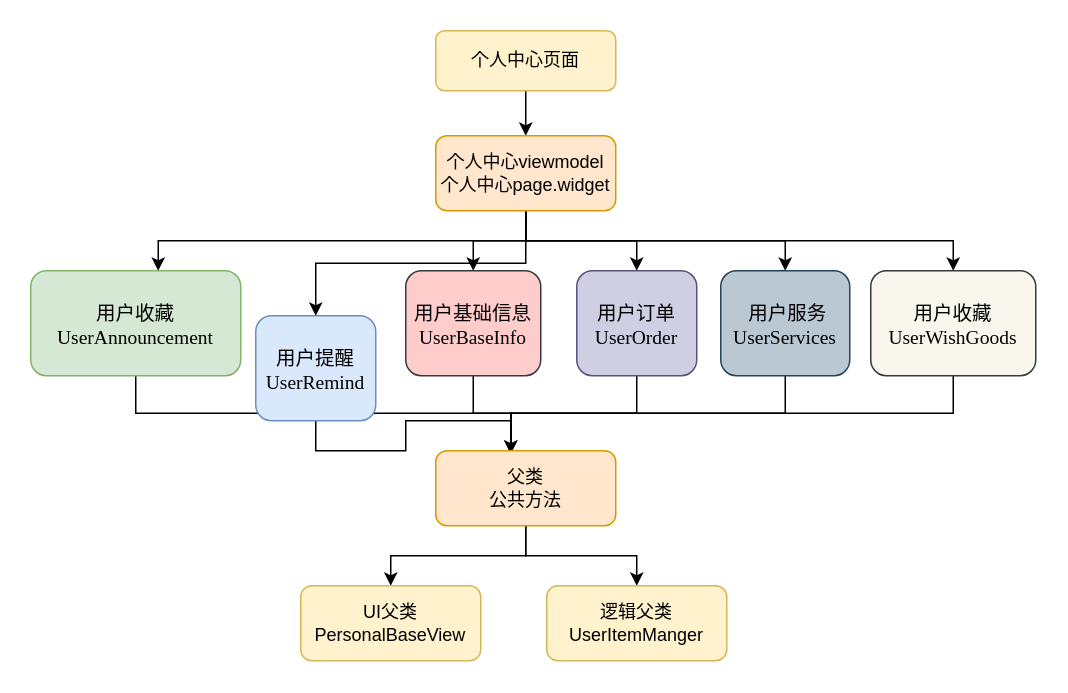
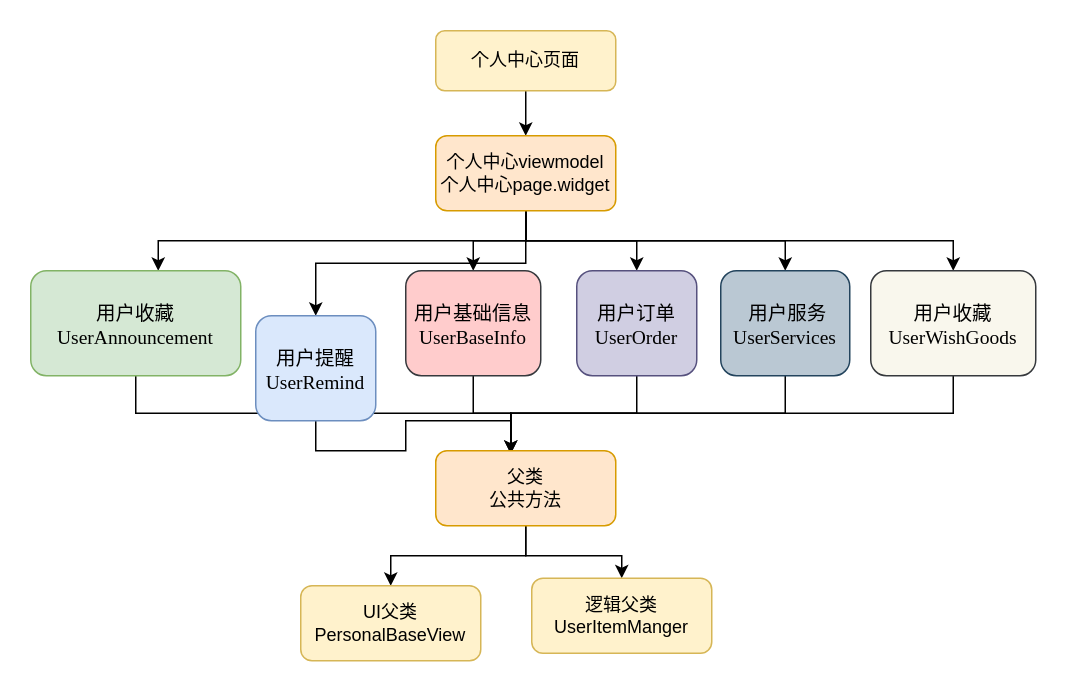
  <mxCell id="0" />
  <mxCell id="1" parent="0" />
  <mxCell id="2" style="edgeStyle=orthogonalEdgeStyle;rounded=0;orthogonalLoop=1;jettySize=auto;html=1;exitX=0.5;exitY=1;exitDx=0;exitDy=0;" edge="1" parent="1" source="3" target="10"><mxGeometry relative="1" as="geometry" /></mxCell>
  <mxCell id="3" value="个人中心页面" style="rounded=1;whiteSpace=wrap;html=1;fillColor=#fff2cc;strokeColor=#d6b656;" vertex="1" parent="1"><mxGeometry x="290" y="20" width="120" height="40" as="geometry" /></mxCell>
  <mxCell id="4" style="edgeStyle=orthogonalEdgeStyle;rounded=0;orthogonalLoop=1;jettySize=auto;html=1;exitX=0.5;exitY=1;exitDx=0;exitDy=0;" edge="1" parent="1" source="10" target="12"><mxGeometry relative="1" as="geometry"><Array as="points"><mxPoint x="350" y="160" /><mxPoint x="105" y="160" /></Array></mxGeometry></mxCell>
  <mxCell id="5" style="edgeStyle=orthogonalEdgeStyle;rounded=0;orthogonalLoop=1;jettySize=auto;html=1;exitX=0.5;exitY=1;exitDx=0;exitDy=0;entryX=0.5;entryY=0;entryDx=0;entryDy=0;" edge="1" parent="1" source="10" target="14"><mxGeometry relative="1" as="geometry" /></mxCell>
  <mxCell id="6" style="edgeStyle=orthogonalEdgeStyle;rounded=0;orthogonalLoop=1;jettySize=auto;html=1;exitX=0.5;exitY=1;exitDx=0;exitDy=0;" edge="1" parent="1" source="10" target="16"><mxGeometry relative="1" as="geometry" /></mxCell>
  <mxCell id="7" style="edgeStyle=orthogonalEdgeStyle;rounded=0;orthogonalLoop=1;jettySize=auto;html=1;exitX=0.5;exitY=1;exitDx=0;exitDy=0;" edge="1" parent="1" source="10" target="18"><mxGeometry relative="1" as="geometry" /></mxCell>
  <mxCell id="8" style="edgeStyle=orthogonalEdgeStyle;rounded=0;orthogonalLoop=1;jettySize=auto;html=1;exitX=0.5;exitY=1;exitDx=0;exitDy=0;" edge="1" parent="1" source="10" target="20"><mxGeometry relative="1" as="geometry" /></mxCell>
  <mxCell id="9" style="edgeStyle=orthogonalEdgeStyle;rounded=0;orthogonalLoop=1;jettySize=auto;html=1;exitX=0.5;exitY=1;exitDx=0;exitDy=0;" edge="1" parent="1" source="10" target="22"><mxGeometry relative="1" as="geometry" /></mxCell>
  <mxCell id="10" value="个人中心viewmodel&lt;br&gt;个人中心page.widget" style="rounded=1;whiteSpace=wrap;html=1;fillColor=#ffe6cc;strokeColor=#d79b00;" vertex="1" parent="1"><mxGeometry x="290" y="90" width="120" height="50" as="geometry" /></mxCell>
  <mxCell id="11" style="edgeStyle=orthogonalEdgeStyle;rounded=0;orthogonalLoop=1;jettySize=auto;html=1;exitX=0.5;exitY=1;exitDx=0;exitDy=0;entryX=0.417;entryY=0.04;entryDx=0;entryDy=0;entryPerimeter=0;" edge="1" parent="1" source="12" target="25"><mxGeometry relative="1" as="geometry" /></mxCell>
  <mxCell id="12" value="&lt;p style=&quot;margin: 0px; font-stretch: normal; font-size: 13px; line-height: normal; font-family: &amp;quot;PingFang SC&amp;quot;;&quot;&gt;用户收藏&lt;/p&gt;&lt;p style=&quot;margin: 0px; font-stretch: normal; font-size: 13px; line-height: normal; font-family: &amp;quot;PingFang SC&amp;quot;;&quot;&gt;UserAnnouncement&lt;br&gt;&lt;/p&gt;" style="rounded=1;whiteSpace=wrap;html=1;fillColor=#d5e8d4;strokeColor=#82b366;" vertex="1" parent="1"><mxGeometry x="20" y="180" width="140" height="70" as="geometry" /></mxCell>
  <mxCell id="13" style="edgeStyle=orthogonalEdgeStyle;rounded=0;orthogonalLoop=1;jettySize=auto;html=1;exitX=0.5;exitY=1;exitDx=0;exitDy=0;entryX=0.417;entryY=0.2;entryDx=0;entryDy=0;entryPerimeter=0;" edge="1" parent="1" source="14" target="25"><mxGeometry relative="1" as="geometry" /></mxCell>
  <mxCell id="14" value="&lt;p style=&quot;margin: 0px; font-stretch: normal; font-size: 13px; line-height: normal; font-family: &amp;quot;PingFang SC&amp;quot;;&quot;&gt;用户提醒&lt;/p&gt;&lt;p style=&quot;margin: 0px; font-stretch: normal; font-size: 13px; line-height: normal; font-family: &amp;quot;PingFang SC&amp;quot;;&quot;&gt;UserRemind&lt;br&gt;&lt;/p&gt;" style="rounded=1;whiteSpace=wrap;html=1;fillColor=#dae8fc;strokeColor=#6c8ebf;" vertex="1" parent="1"><mxGeometry x="170" y="210" width="80" height="70" as="geometry" /></mxCell>
  <mxCell id="15" style="edgeStyle=orthogonalEdgeStyle;rounded=0;orthogonalLoop=1;jettySize=auto;html=1;exitX=0.5;exitY=1;exitDx=0;exitDy=0;entryX=0.417;entryY=0.04;entryDx=0;entryDy=0;entryPerimeter=0;" edge="1" parent="1" source="16" target="25"><mxGeometry relative="1" as="geometry" /></mxCell>
  <mxCell id="16" value="&lt;p style=&quot;margin: 0px; font-stretch: normal; font-size: 13px; line-height: normal; font-family: &amp;quot;PingFang SC&amp;quot;;&quot;&gt;用户基础信息&lt;/p&gt;&lt;p style=&quot;margin: 0px; font-stretch: normal; font-size: 13px; line-height: normal; font-family: &amp;quot;PingFang SC&amp;quot;;&quot;&gt;UserBaseInfo&lt;br&gt;&lt;/p&gt;" style="rounded=1;whiteSpace=wrap;html=1;fillColor=#ffcccc;strokeColor=#36393d;" vertex="1" parent="1"><mxGeometry x="270" y="180" width="90" height="70" as="geometry" /></mxCell>
  <mxCell id="17" style="edgeStyle=orthogonalEdgeStyle;rounded=0;orthogonalLoop=1;jettySize=auto;html=1;exitX=0.5;exitY=1;exitDx=0;exitDy=0;entryX=0.417;entryY=0.2;entryDx=0;entryDy=0;entryPerimeter=0;" edge="1" parent="1" source="18" target="25"><mxGeometry relative="1" as="geometry" /></mxCell>
  <mxCell id="18" value="&lt;p style=&quot;margin: 0px; font-stretch: normal; font-size: 13px; line-height: normal; font-family: &amp;quot;PingFang SC&amp;quot;;&quot;&gt;用户订单&lt;/p&gt;&lt;p style=&quot;margin: 0px; font-stretch: normal; font-size: 13px; line-height: normal; font-family: &amp;quot;PingFang SC&amp;quot;;&quot;&gt;UserOrder&lt;br&gt;&lt;/p&gt;" style="rounded=1;whiteSpace=wrap;html=1;fillColor=#d0cee2;strokeColor=#56517e;" vertex="1" parent="1"><mxGeometry x="384" y="180" width="80" height="70" as="geometry" /></mxCell>
  <mxCell id="19" style="edgeStyle=orthogonalEdgeStyle;rounded=0;orthogonalLoop=1;jettySize=auto;html=1;exitX=0.5;exitY=1;exitDx=0;exitDy=0;entryX=0.417;entryY=0.2;entryDx=0;entryDy=0;entryPerimeter=0;" edge="1" parent="1" source="20" target="25"><mxGeometry relative="1" as="geometry" /></mxCell>
  <mxCell id="20" value="&lt;p style=&quot;margin: 0px; font-stretch: normal; font-size: 13px; line-height: normal; font-family: &amp;quot;PingFang SC&amp;quot;;&quot;&gt;&lt;span style=&quot;font-stretch: normal; line-height: normal; font-family: &amp;quot;Helvetica Neue&amp;quot;;&quot;&gt;&amp;nbsp;&lt;/span&gt;用户服务&lt;/p&gt;&lt;p style=&quot;margin: 0px; font-stretch: normal; font-size: 13px; line-height: normal; font-family: &amp;quot;PingFang SC&amp;quot;;&quot;&gt;UserServices&lt;br&gt;&lt;/p&gt;" style="rounded=1;whiteSpace=wrap;html=1;fillColor=#bac8d3;strokeColor=#23445d;" vertex="1" parent="1"><mxGeometry x="480" y="180" width="86" height="70" as="geometry" /></mxCell>
  <mxCell id="21" style="edgeStyle=orthogonalEdgeStyle;rounded=0;orthogonalLoop=1;jettySize=auto;html=1;exitX=0.5;exitY=1;exitDx=0;exitDy=0;entryX=0.417;entryY=0.2;entryDx=0;entryDy=0;entryPerimeter=0;" edge="1" parent="1" source="22" target="25"><mxGeometry relative="1" as="geometry" /></mxCell>
  <mxCell id="22" value="&lt;p style=&quot;margin: 0px; font-stretch: normal; font-size: 13px; line-height: normal; font-family: &amp;quot;PingFang SC&amp;quot;;&quot;&gt;用户收藏&lt;/p&gt;&lt;p style=&quot;margin: 0px; font-stretch: normal; font-size: 13px; line-height: normal; font-family: &amp;quot;PingFang SC&amp;quot;;&quot;&gt;UserWishGoods&lt;br&gt;&lt;/p&gt;" style="rounded=1;whiteSpace=wrap;html=1;fillColor=#f9f7ed;strokeColor=#36393d;" vertex="1" parent="1"><mxGeometry x="580" y="180" width="110" height="70" as="geometry" /></mxCell>
  <mxCell id="23" style="edgeStyle=orthogonalEdgeStyle;rounded=0;orthogonalLoop=1;jettySize=auto;html=1;exitX=0.5;exitY=1;exitDx=0;exitDy=0;entryX=0.5;entryY=0;entryDx=0;entryDy=0;" edge="1" parent="1" source="25" target="26"><mxGeometry relative="1" as="geometry" /></mxCell>
  <mxCell id="24" style="edgeStyle=orthogonalEdgeStyle;rounded=0;orthogonalLoop=1;jettySize=auto;html=1;exitX=0.5;exitY=1;exitDx=0;exitDy=0;" edge="1" parent="1" source="25" target="27"><mxGeometry relative="1" as="geometry" /></mxCell>
  <mxCell id="25" value="父类&lt;br&gt;公共方法&lt;span style=&quot;caret-color: rgba(0, 0, 0, 0); color: rgba(0, 0, 0, 0); font-family: monospace; font-size: 0px; text-align: start;&quot;&gt;%3CmxGraphModel%3E%3Croot%3E%3CmxCell%20id%3D%220%22%2F%3E%3CmxCell%20id%3D%221%22%20parent%3D%220%22%2F%3E%3CmxCell%20id%3D%222%22%20value%3D%22%E7%88%B6%E7%B1%BBUserItemManger%26lt%3Bbr%26gt%3B%E5%85%AC%E5%85%B1%E6%96%B9%E6%B3%95%22%20style%3D%22rounded%3D1%3BwhiteSpace%3Dwrap%3Bhtml%3D1%3B%22%20vertex%3D%221%22%20parent%3D%221%22%3E%3CmxGeometry%20x%3D%22370%22%20y%3D%22420%22%20width%3D%22120%22%20height%3D%2250%22%20as%3D%22geometry%22%2F%3E%3C%2FmxCell%3E%3C%2Froot%3E%3C%2FmxGraphModel%3E&lt;/span&gt;" style="rounded=1;whiteSpace=wrap;html=1;fillColor=#ffe6cc;strokeColor=#d79b00;" vertex="1" parent="1"><mxGeometry x="290" y="300" width="120" height="50" as="geometry" /></mxCell>
  <mxCell id="26" value="UI父类&lt;br&gt;PersonalBaseView" style="rounded=1;whiteSpace=wrap;html=1;fillColor=#fff2cc;strokeColor=#d6b656;" vertex="1" parent="1"><mxGeometry x="200" y="390" width="120" height="50" as="geometry" /></mxCell>
- <mxCell id="27" value="逻辑父类&lt;br&gt;UserItemManger" style="rounded=1;whiteSpace=wrap;html=1;fillColor=#fff2cc;strokeColor=#d6b656;" vertex="1" parent="1"><mxGeometry x="364" y="390" width="120" height="50" as="geometry" /></mxCell>
+ <mxCell id="27" value="逻辑父类&lt;br&gt;UserItemManger" style="rounded=1;whiteSpace=wrap;html=1;fillColor=#fff2cc;strokeColor=#d6b656;" vertex="1" parent="1"><mxGeometry x="354" y="385" width="120" height="50" as="geometry" /></mxCell>
